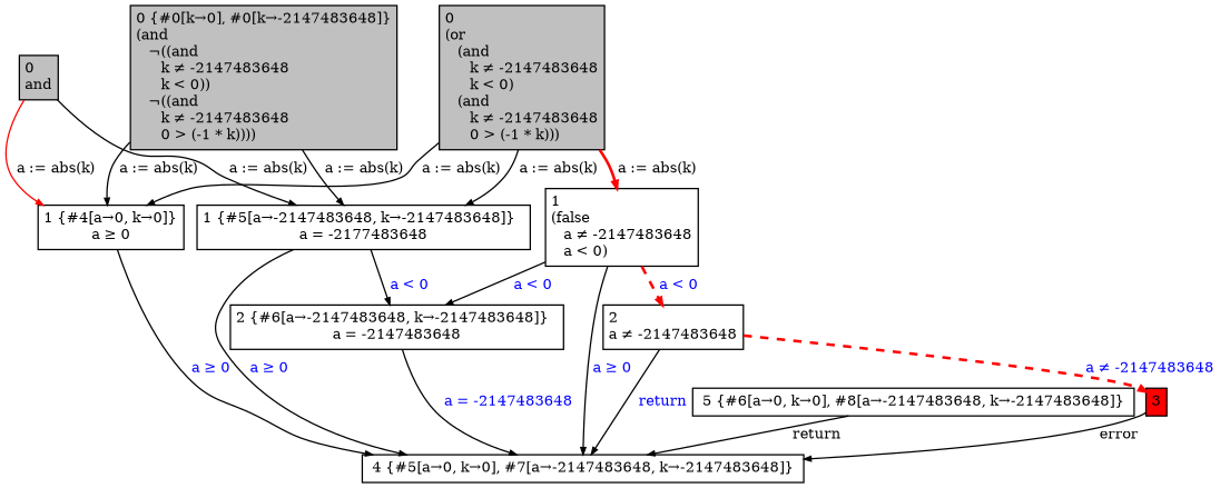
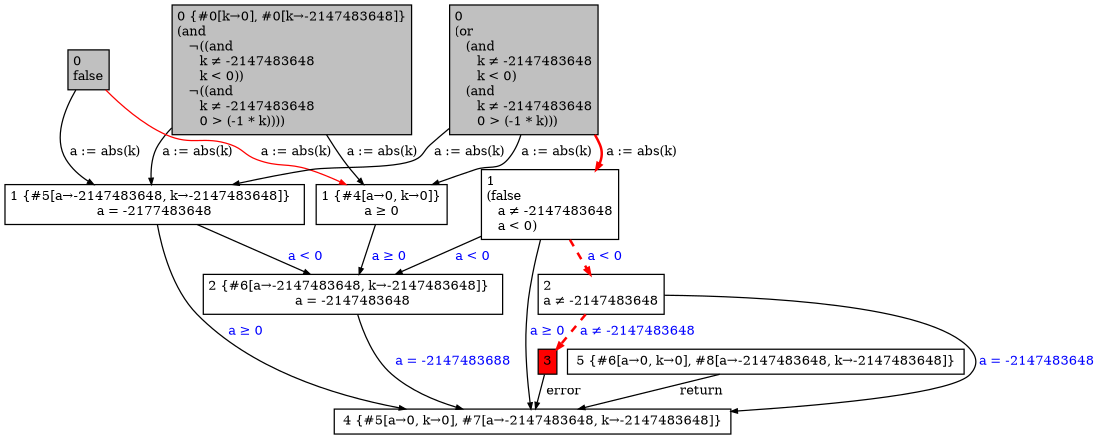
  digraph {
    nodesep=0.12
    ranksep=0.10
    node [fontsize=10.5 margin="0.05,0.05" shape=box]
    edge [arrowsize=0.5 fontsize=10.5]
    n1 [fillcolor=gray height=0.02 label="0 {#0[k→0], #0[k→-2147483648]}\l(and\l   &not;((and\l      k ≠ -2147483648\l      k < 0))\l   &not;((and\l      k ≠ -2147483648\l      0 > (-1 * k))))\l" style=filled width=0.02]
    n2 [height=0.02 label="1 {#4[a→0, k→0]}\la ≥ 0" width=0.02]
    n3 [height=0.02 label="1 {#5[a→-2147483648, k→-2147483648]}  \la = -2177483648" width=0.02]
    n4 [height=0.02 label=" 4 {#5[a→0, k→0], #7[a→-2147483648, k→-2147483648]} " width=0.02]
    n5 [height=0.02 label="2 {#6[a→-2147483648, k→-2147483648]}  \la = -2147483648" width=0.02]
-   n6 [fillcolor=gray height=0.02 label="0\land" style=filled width=0.02]
+   n6 [fillcolor=gray height=0.02 label="0\lfalse" style=filled width=0.02]
    n7 [fillcolor=gray height=0.02 label="0\l(or\l   (and\l      k ≠ -2147483648\l      k < 0)\l   (and\l      k ≠ -2147483648\l      0 > (-1 * k)))\l" style=filled width=0.02]
    n8 [height=0.02 label="1\l(false\l   a ≠ -2147483648\l   a < 0)\l" width=0.02]
    n9 [height=0.02 label="2\la ≠ -2147483648" width=0.02]
    n10 [height=0.02 label=" 5 {#6[a→0, k→0], #8[a→-2147483648, k→-2147483648]} " width=0.02]
    n11 [fillcolor=red height=0.02 label=3 style=filled width=0.02]
    n1 -> n2 [label=" a := abs(k)"]
    n1 -> n3 [label=" a := abs(k)"]
-   n2 -> n4 [fontcolor="#0000FF" label=" a ≥ 0"]
+   n2 -> n5 [fontcolor="#0000FF" label=" a ≥ 0"]
    n3 -> n4 [fontcolor="#0000FF" label=" a ≥ 0"]
    n3 -> n5 [fontcolor="#0000FF" label=" a < 0"]
-   n5 -> n4 [fontcolor="#0000FF" label=" a = -2147483648"]
+   n5 -> n4 [fontcolor="#0000FF" label=" a = -2147483688"]
    n6 -> n2 [color="#FF0000" label=" a := abs(k)"]
    n6 -> n3 [label=" a := abs(k)"]
    n7 -> n2 [label=" a := abs(k)"]
    n7 -> n3 [label=" a := abs(k)"]
    n7 -> n8 [color="#FF0000" label=" a := abs(k)" style=bold]
    n8 -> n4 [fontcolor="#0000FF" label=" a ≥ 0"]
    n8 -> n5 [fontcolor="#0000FF" label=" a < 0"]
    n8 -> n9 [color="#FF0000" fontcolor="#0000FF" label=" a < 0" style="bold,dashed"]
-   n9 -> n4 [fontcolor="#0000FF" label=" return"]
+   n9 -> n4 [fontcolor="#0000FF" label=" a = -2147483648"]
    n9 -> n11 [color="#FF0000" fontcolor="#0000FF" label=" a ≠ -2147483648" style="bold,dashed"]
    n10 -> n4 [label=" return"]
    n11 -> n4 [label=" error"]
  }
